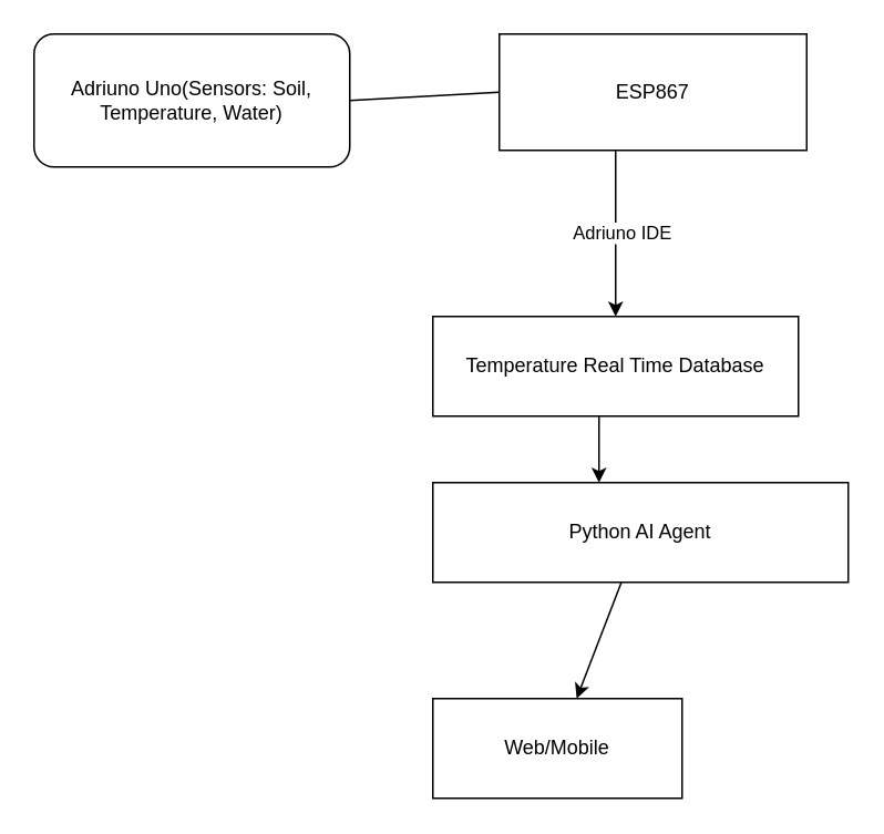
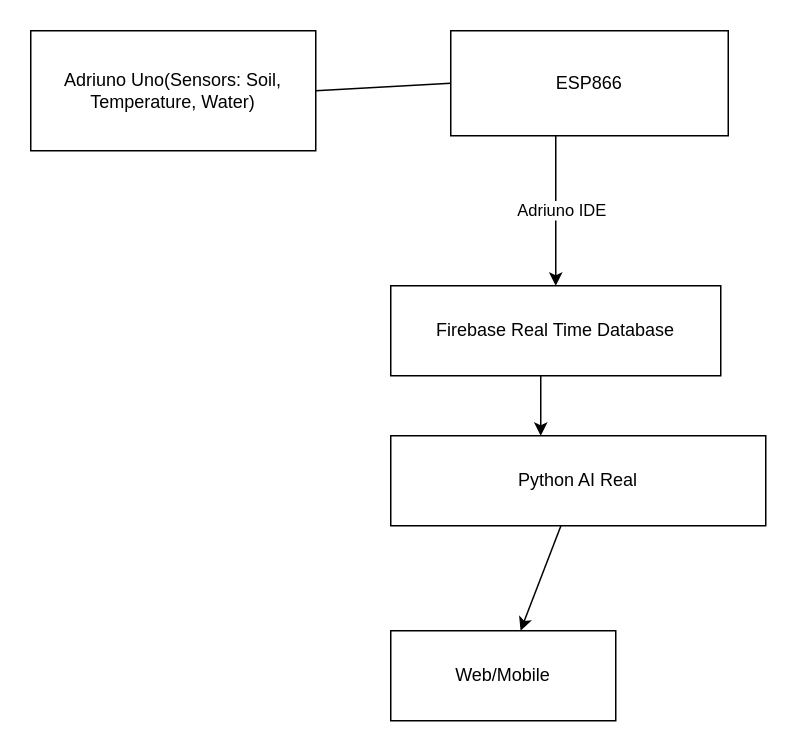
  <mxCell id="0" />
  <mxCell id="1" parent="0" />
- <mxCell id="2" value="Adriuno Uno(Sensors: Soil, Temperature, Water)" style="whiteSpace=wrap;html=1;rounded=1;" vertex="1" parent="1"><mxGeometry x="20" y="20" width="190" height="80" as="geometry" /></mxCell>
- <mxCell id="3" value="ESP867" style="rounded=0;whiteSpace=wrap;html=1;" vertex="1" parent="1"><mxGeometry x="300" y="20" width="185" height="70" as="geometry" /></mxCell>
+ <mxCell id="2" value="Adriuno Uno(Sensors: Soil, Temperature, Water)" style="rounded=0;whiteSpace=wrap;html=1;" vertex="1" parent="1"><mxGeometry x="20" y="20" width="190" height="80" as="geometry" /></mxCell>
+ <mxCell id="3" value="ESP866" style="rounded=0;whiteSpace=wrap;html=1;" vertex="1" parent="1"><mxGeometry x="300" y="20" width="185" height="70" as="geometry" /></mxCell>
  <mxCell id="4" value="" style="endArrow=none;html=1;rounded=0;entryX=0;entryY=0.5;entryDx=0;entryDy=0;exitX=1;exitY=0.5;exitDx=0;exitDy=0;" edge="1" parent="1" source="2" target="3"><mxGeometry width="50" height="50" relative="1" as="geometry"><mxPoint x="210" y="50" as="sourcePoint" /><mxPoint x="260" y="20" as="targetPoint" /></mxGeometry></mxCell>
- <mxCell id="5" value="Temperature Real Time Database" style="rounded=0;whiteSpace=wrap;html=1;" vertex="1" parent="1"><mxGeometry x="260" y="190" width="220" height="60" as="geometry" /></mxCell>
+ <mxCell id="5" value="Firebase Real Time Database" style="rounded=0;whiteSpace=wrap;html=1;" vertex="1" parent="1"><mxGeometry x="260" y="190" width="220" height="60" as="geometry" /></mxCell>
  <mxCell id="6" value="" style="endArrow=classic;html=1;rounded=0;entryX=0.5;entryY=0;entryDx=0;entryDy=0;" edge="1" parent="1" target="5"><mxGeometry width="50" height="50" relative="1" as="geometry"><mxPoint x="370" y="90" as="sourcePoint" /><mxPoint x="420" y="40" as="targetPoint" /></mxGeometry></mxCell>
  <mxCell id="7" value="Adriuno IDE" style="edgeLabel;html=1;align=center;verticalAlign=middle;resizable=0;points=[];" vertex="1" connectable="0" parent="6"><mxGeometry x="-0.02" y="3" relative="1" as="geometry"><mxPoint as="offset" /></mxGeometry></mxCell>
- <mxCell id="8" value="Python AI Agent" style="rounded=0;whiteSpace=wrap;html=1;" vertex="1" parent="1"><mxGeometry x="260" y="290" width="250" height="60" as="geometry" /></mxCell>
+ <mxCell id="8" value="Python AI Real" style="rounded=0;whiteSpace=wrap;html=1;" vertex="1" parent="1"><mxGeometry x="260" y="290" width="250" height="60" as="geometry" /></mxCell>
  <mxCell id="9" value="" style="endArrow=classic;html=1;rounded=0;" edge="1" parent="1"><mxGeometry width="50" height="50" relative="1" as="geometry"><mxPoint x="360" y="250" as="sourcePoint" /><mxPoint x="360" y="290" as="targetPoint" /></mxGeometry></mxCell>
  <mxCell id="10" value="" style="endArrow=classic;html=1;rounded=0;" edge="1" parent="1" source="8" target="11"><mxGeometry width="50" height="50" relative="1" as="geometry"><mxPoint x="360" y="360" as="sourcePoint" /><mxPoint x="350" y="430" as="targetPoint" /></mxGeometry></mxCell>
  <mxCell id="11" value="Web/Mobile" style="rounded=0;whiteSpace=wrap;html=1;" vertex="1" parent="1"><mxGeometry x="260" y="420" width="150" height="60" as="geometry" /></mxCell>
